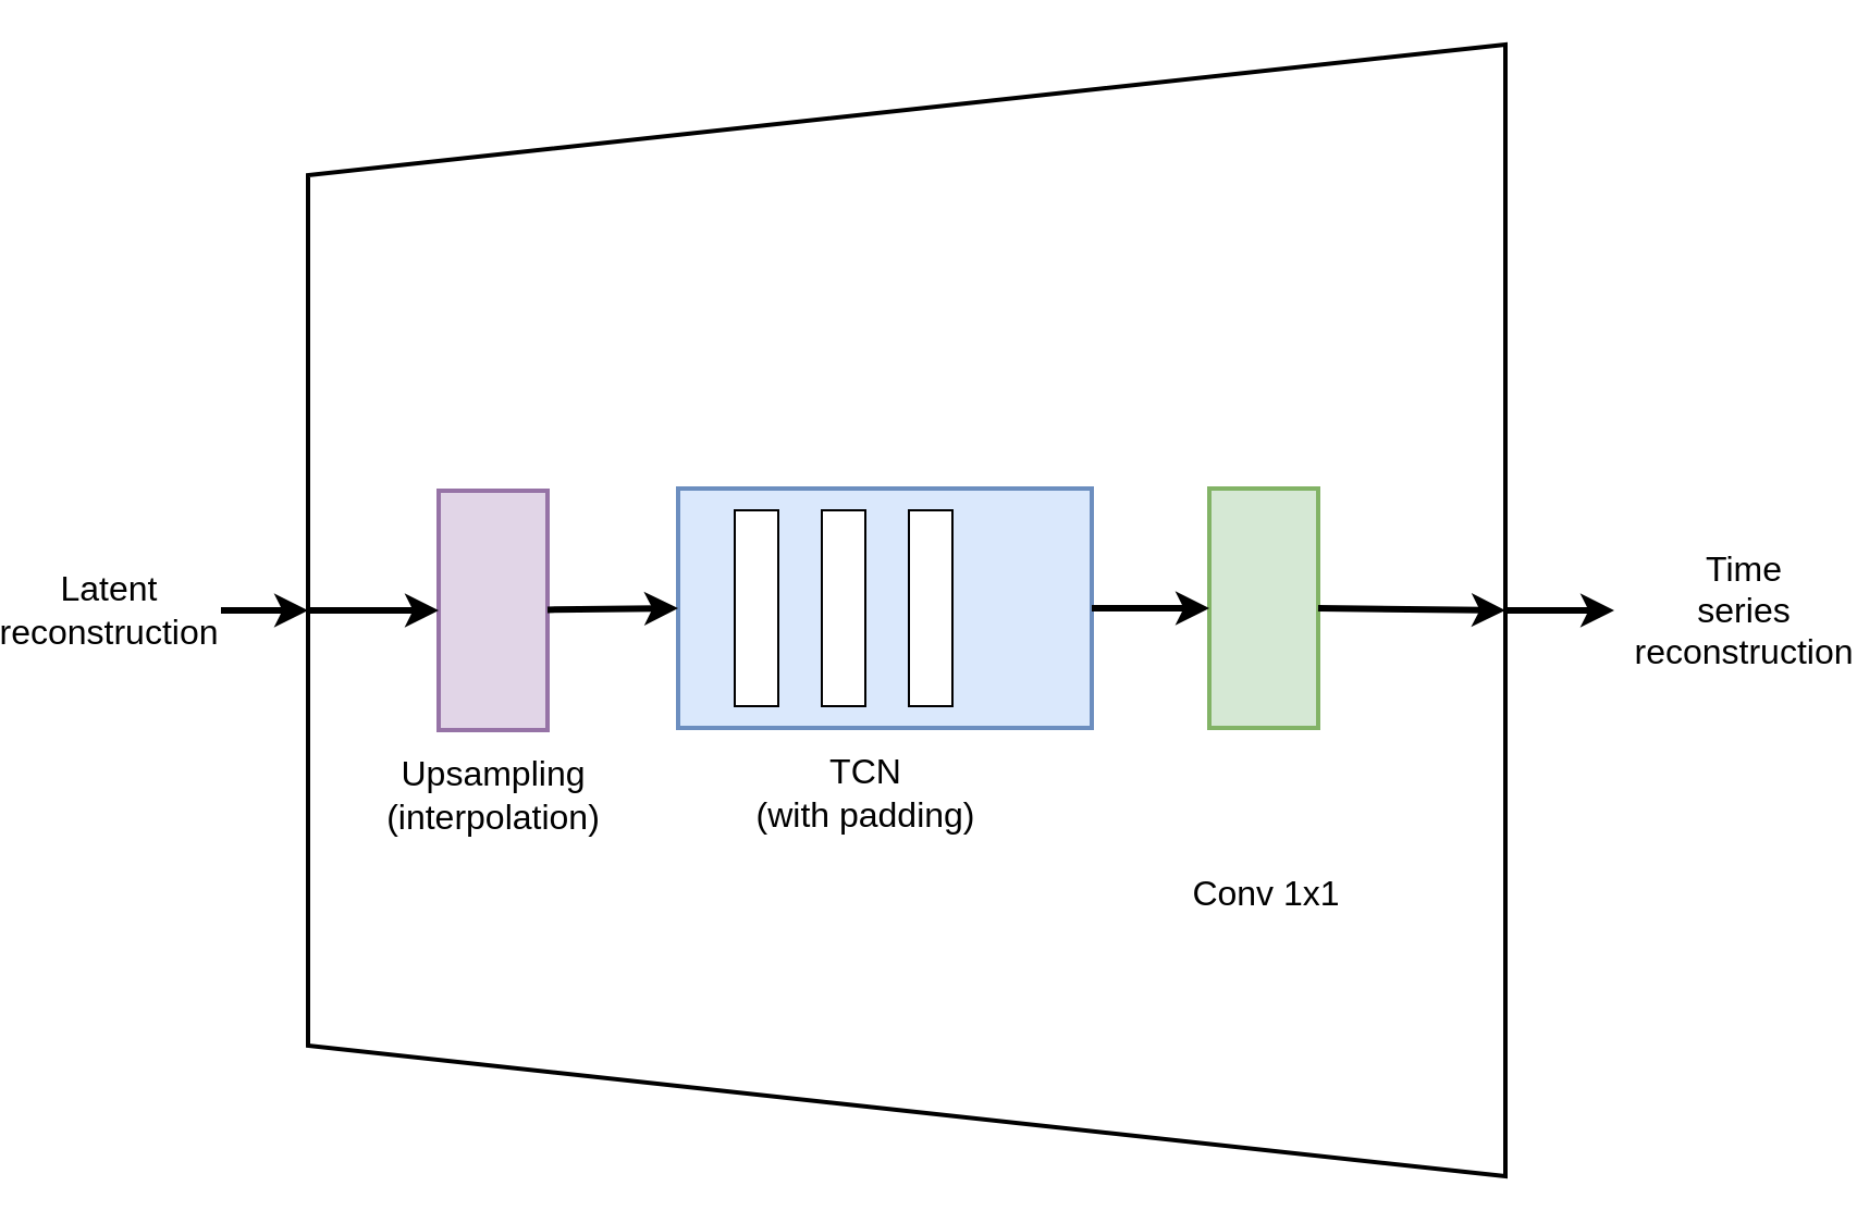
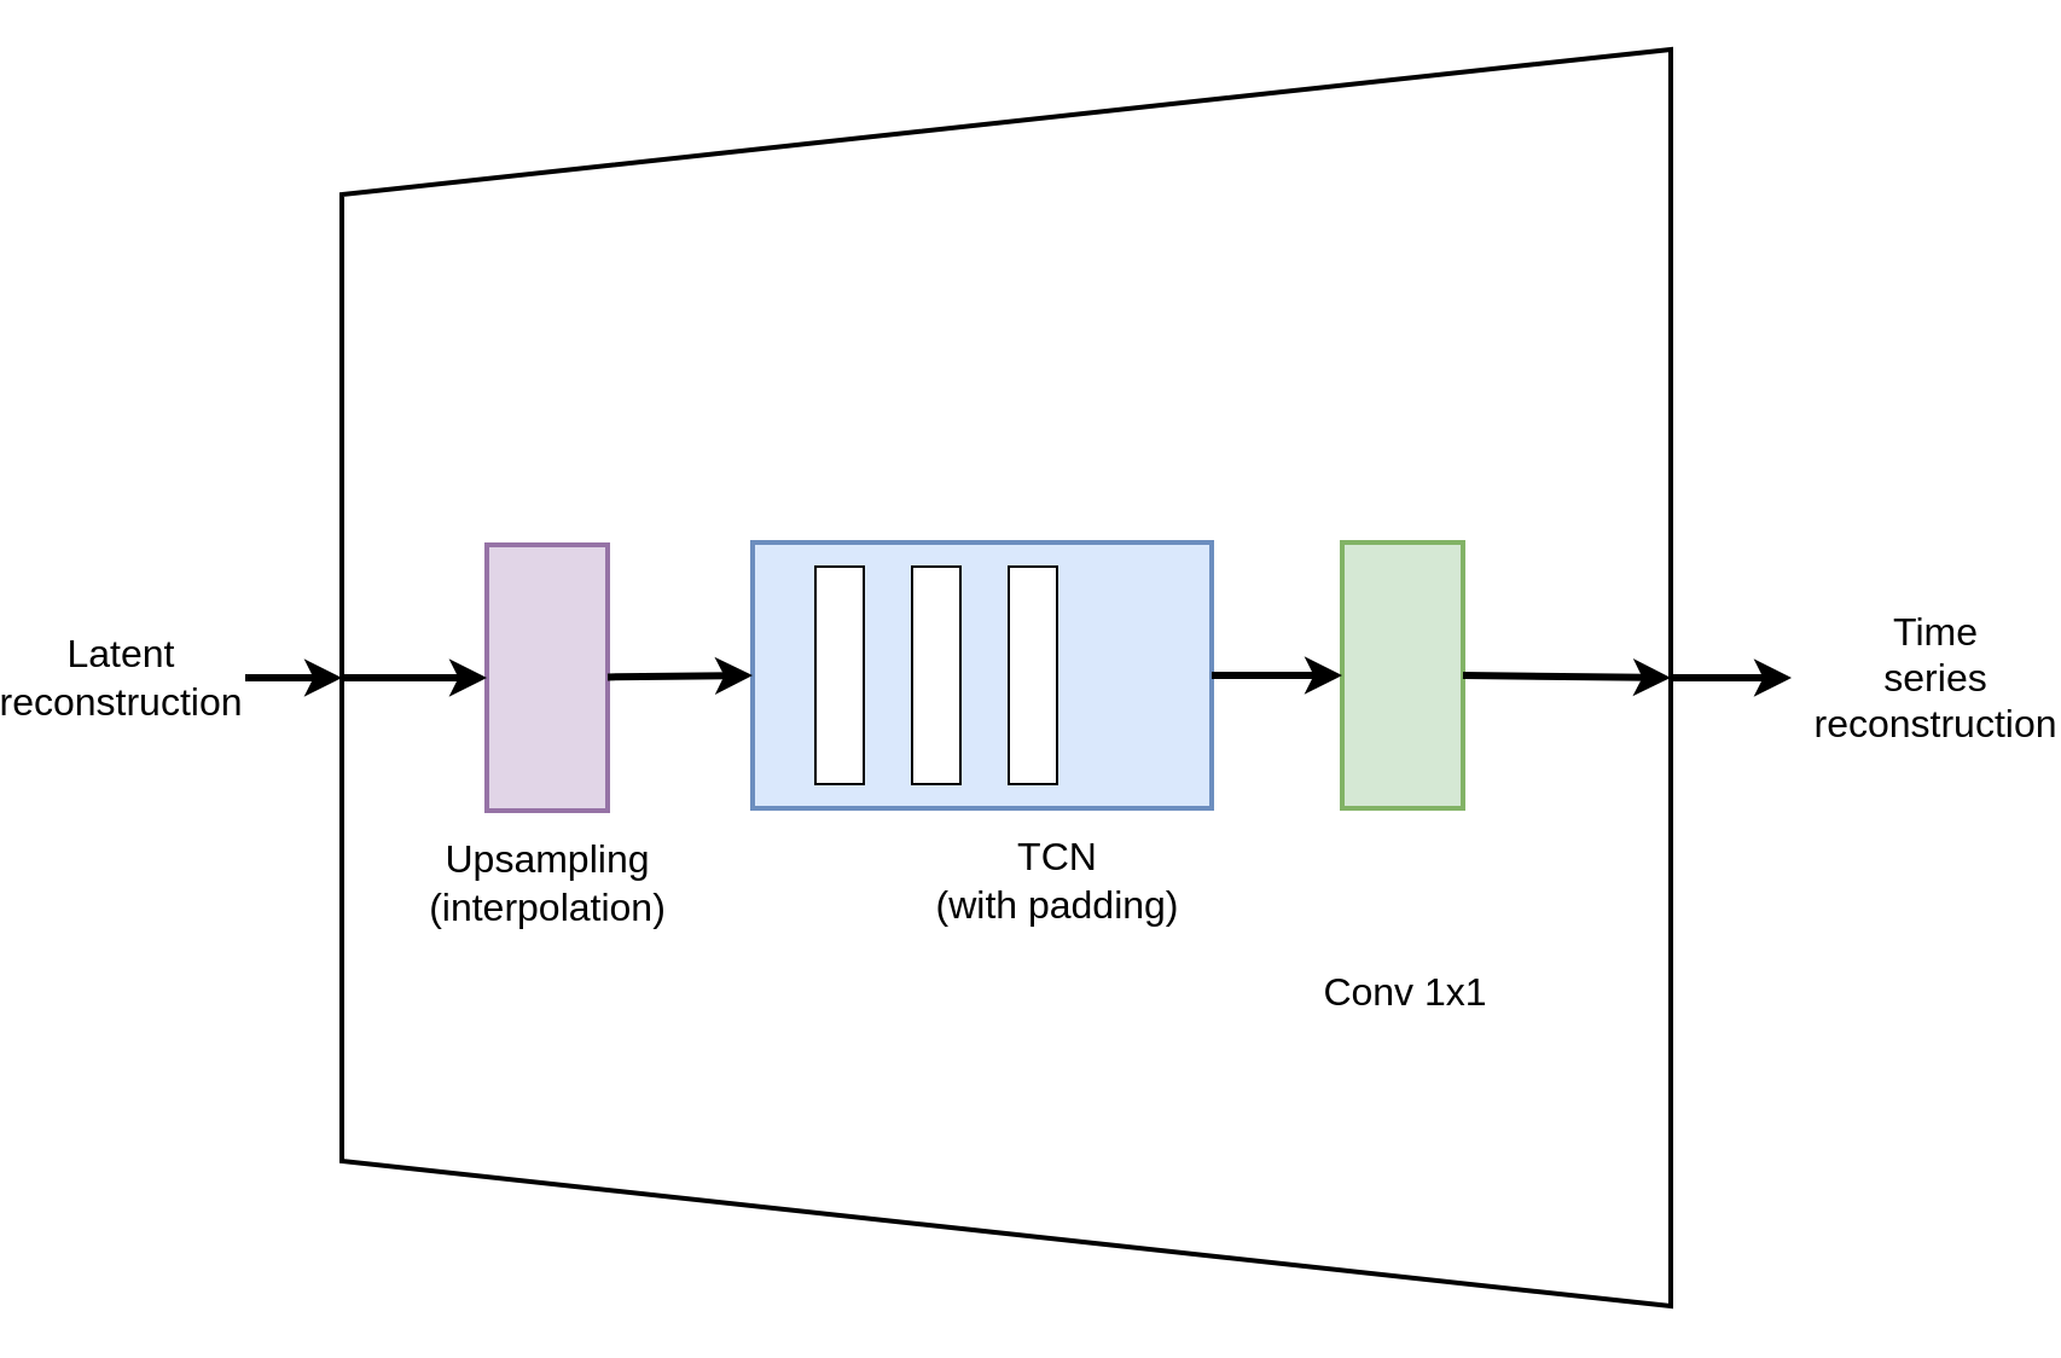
  <mxCell id="0" />
  <mxCell id="1" parent="0" />
  <mxCell id="2" value="" style="shape=trapezoid;perimeter=trapezoidPerimeter;whiteSpace=wrap;html=1;fixedSize=1;direction=north;size=60;strokeWidth=2;" vertex="1" parent="1"><mxGeometry x="141" y="20" width="550" height="520" as="geometry" /></mxCell>
  <mxCell id="3" value="" style="rounded=0;whiteSpace=wrap;html=1;fillColor=#dae8fc;strokeColor=#6c8ebf;strokeWidth=2;" vertex="1" parent="1"><mxGeometry x="311" y="224" width="190" height="110" as="geometry" /></mxCell>
  <mxCell id="4" value="" style="rounded=0;whiteSpace=wrap;html=1;direction=south;fillColor=#d5e8d4;strokeColor=#82b366;strokeWidth=2;" vertex="1" parent="1"><mxGeometry x="555" y="224" width="50" height="110" as="geometry" /></mxCell>
  <mxCell id="5" value="" style="rounded=0;whiteSpace=wrap;html=1;direction=south;fillColor=#e1d5e7;strokeColor=#9673a6;strokeWidth=2;" vertex="1" parent="1"><mxGeometry x="201" y="225" width="50" height="110" as="geometry" /></mxCell>
  <mxCell id="6" value="" style="rounded=0;whiteSpace=wrap;html=1;direction=south;" vertex="1" parent="1"><mxGeometry x="337" y="234" width="20" height="90" as="geometry" /></mxCell>
  <mxCell id="7" value="" style="rounded=0;whiteSpace=wrap;html=1;direction=south;" vertex="1" parent="1"><mxGeometry x="377" y="234" width="20" height="90" as="geometry" /></mxCell>
  <mxCell id="8" value="" style="rounded=0;whiteSpace=wrap;html=1;direction=south;" vertex="1" parent="1"><mxGeometry x="417" y="234" width="20" height="90" as="geometry" /></mxCell>
- <mxCell id="9" value="&lt;div style=&quot;font-size: 16px;&quot;&gt;&lt;font style=&quot;font-size: 16px;&quot;&gt;TCN&lt;/font&gt;&lt;/div&gt;&lt;div style=&quot;font-size: 16px;&quot;&gt;&lt;font style=&quot;font-size: 16px;&quot;&gt;(with padding)&lt;br&gt;&lt;/font&gt;&lt;/div&gt;" style="text;html=1;align=center;verticalAlign=middle;whiteSpace=wrap;rounded=0;" vertex="1" parent="1"><mxGeometry x="331" y="349" width="133" height="30" as="geometry" /></mxCell>
+ <mxCell id="9" value="&lt;div style=&quot;font-size: 16px;&quot;&gt;&lt;font style=&quot;font-size: 16px;&quot;&gt;TCN&lt;/font&gt;&lt;/div&gt;&lt;div style=&quot;font-size: 16px;&quot;&gt;&lt;font style=&quot;font-size: 16px;&quot;&gt;(with padding)&lt;br&gt;&lt;/font&gt;&lt;/div&gt;" style="text;html=1;align=center;verticalAlign=middle;whiteSpace=wrap;rounded=0;" vertex="1" parent="1"><mxGeometry x="371" y="349" width="133" height="30" as="geometry" /></mxCell>
  <mxCell id="10" value="&lt;font style=&quot;font-size: 16px;&quot;&gt;Conv 1x1&lt;/font&gt;" style="text;html=1;align=center;verticalAlign=middle;whiteSpace=wrap;rounded=0;strokeWidth=6;" vertex="1" parent="1"><mxGeometry x="524.5" y="395" width="113" height="30" as="geometry" /></mxCell>
  <mxCell id="11" value="&lt;div style=&quot;font-size: 16px;&quot;&gt;&lt;font style=&quot;font-size: 16px;&quot;&gt;Time&lt;/font&gt;&lt;/div&gt;&lt;div style=&quot;font-size: 16px;&quot;&gt;&lt;font style=&quot;font-size: 16px;&quot;&gt;series reconstruction&lt;br&gt;&lt;/font&gt;&lt;/div&gt;" style="text;html=1;align=center;verticalAlign=middle;whiteSpace=wrap;rounded=0;" vertex="1" parent="1"><mxGeometry x="771" y="265" width="60" height="30" as="geometry" /></mxCell>
  <mxCell id="12" value="&lt;div style=&quot;font-size: 16px;&quot;&gt;&lt;font style=&quot;font-size: 16px;&quot;&gt;Latent&lt;/font&gt;&lt;/div&gt;&lt;div style=&quot;font-size: 16px;&quot;&gt;&lt;font style=&quot;font-size: 16px;&quot;&gt;reconstruction&lt;br&gt;&lt;/font&gt;&lt;/div&gt;" style="text;html=1;align=center;verticalAlign=middle;whiteSpace=wrap;rounded=0;" vertex="1" parent="1"><mxGeometry x="20" y="265" width="60" height="30" as="geometry" /></mxCell>
  <mxCell id="13" value="&lt;div style=&quot;font-size: 16px;&quot;&gt;&lt;font style=&quot;font-size: 16px;&quot;&gt;Upsampling&lt;/font&gt;&lt;/div&gt;&lt;div style=&quot;font-size: 16px;&quot;&gt;&lt;font style=&quot;font-size: 16px;&quot;&gt;(interpolation)&lt;br&gt;&lt;/font&gt;&lt;/div&gt;" style="text;html=1;align=center;verticalAlign=middle;whiteSpace=wrap;rounded=0;" vertex="1" parent="1"><mxGeometry x="159.5" y="350" width="133" height="30" as="geometry" /></mxCell>
  <mxCell id="14" value="" style="endArrow=classic;html=1;rounded=0;entryX=0.5;entryY=1;entryDx=0;entryDy=0;strokeWidth=3;" edge="1" parent="1" source="3" target="4"><mxGeometry width="50" height="50" relative="1" as="geometry"><mxPoint x="381" y="310" as="sourcePoint" /><mxPoint x="431" y="260" as="targetPoint" /></mxGeometry></mxCell>
  <mxCell id="15" value="" style="endArrow=classic;html=1;rounded=0;entryX=0.5;entryY=1;entryDx=0;entryDy=0;exitX=0.5;exitY=0;exitDx=0;exitDy=0;strokeWidth=3;" edge="1" parent="1" source="4" target="2"><mxGeometry width="50" height="50" relative="1" as="geometry"><mxPoint x="381" y="310" as="sourcePoint" /><mxPoint x="431" y="260" as="targetPoint" /></mxGeometry></mxCell>
  <mxCell id="16" value="" style="endArrow=classic;html=1;rounded=0;entryX=0;entryY=0.5;entryDx=0;entryDy=0;strokeWidth=3;" edge="1" parent="1" source="5" target="3"><mxGeometry width="50" height="50" relative="1" as="geometry"><mxPoint x="381" y="310" as="sourcePoint" /><mxPoint x="431" y="260" as="targetPoint" /></mxGeometry></mxCell>
  <mxCell id="17" value="" style="endArrow=classic;html=1;rounded=0;exitX=0.5;exitY=0;exitDx=0;exitDy=0;strokeWidth=3;" edge="1" parent="1" source="2" target="5"><mxGeometry width="50" height="50" relative="1" as="geometry"><mxPoint x="381" y="310" as="sourcePoint" /><mxPoint x="431" y="260" as="targetPoint" /></mxGeometry></mxCell>
  <mxCell id="18" value="" style="endArrow=classic;html=1;rounded=0;exitX=0.5;exitY=1;exitDx=0;exitDy=0;strokeWidth=3;" edge="1" parent="1" source="2"><mxGeometry width="50" height="50" relative="1" as="geometry"><mxPoint x="381" y="310" as="sourcePoint" /><mxPoint x="741" y="280" as="targetPoint" /></mxGeometry></mxCell>
  <mxCell id="19" value="" style="endArrow=classic;html=1;rounded=0;strokeWidth=3;" edge="1" parent="1"><mxGeometry width="50" height="50" relative="1" as="geometry"><mxPoint x="101" y="280" as="sourcePoint" /><mxPoint x="141" y="280" as="targetPoint" /></mxGeometry></mxCell>
